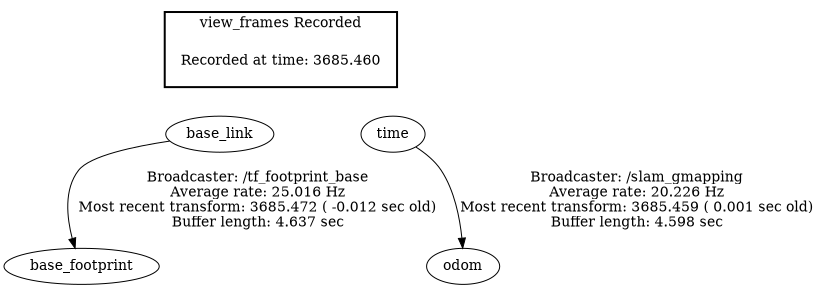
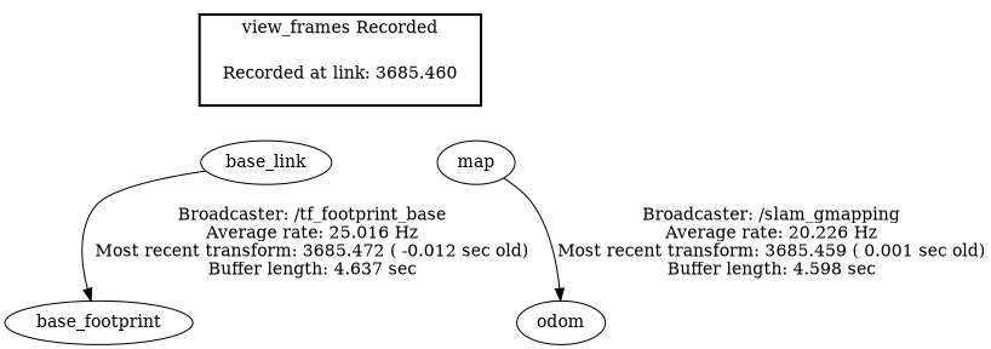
  digraph {
-   "Recorded at time: 3685.460" [shape=plaintext]
+   "Recorded at time: 3685.460" [shape=plaintext label="Recorded at link: 3685.460"]
    base_link
-   map [label=time]
+   map
    base_footprint
    odom
    subgraph cluster_1 {
      color=black
      label="view_frames Recorded"
      style=bold
      "Recorded at time: 3685.460"
    }
    "Recorded at time: 3685.460" -> base_link [style=invis]
    "Recorded at time: 3685.460" -> map [style=invis]
    base_link -> base_footprint [label="Broadcaster: /tf_footprint_base\nAverage rate: 25.016 Hz\nMost recent transform: 3685.472 ( -0.012 sec old)\nBuffer length: 4.637 sec\n"]
    map -> odom [label="Broadcaster: /slam_gmapping\nAverage rate: 20.226 Hz\nMost recent transform: 3685.459 ( 0.001 sec old)\nBuffer length: 4.598 sec\n"]
  }
